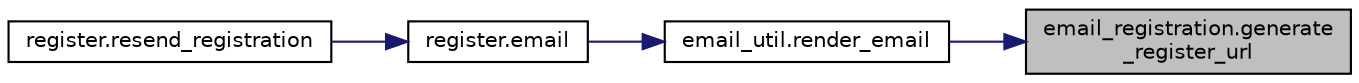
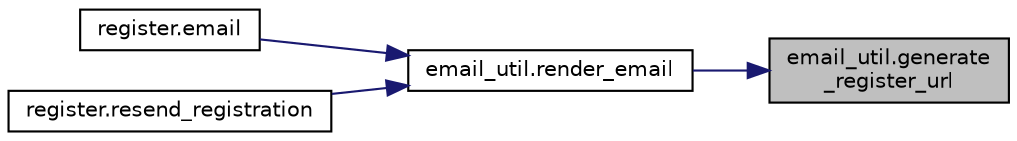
  digraph {
    rankdir=RL
    node [color=black fillcolor=white fontname=Helvetica fontsize=10 shape=record style=filled]
    edge [color=midnightblue dir=back fontname=Helvetica fontsize=10 labelfontname=Helvetica labelfontsize=10 style=solid]
-   n1 [fillcolor=grey75 fontcolor=black height=0.2 label="email_registration.generate\l_register_url" width=0.4]
+   n1 [fillcolor=grey75 fontcolor=black height=0.2 label="email_util.generate\l_register_url" width=0.4]
    n2 [height=0.2 label="email_util.render_email" width=0.4]
    n3 [height=0.2 label="register.email" width=0.4]
    n4 [height=0.2 label="register.resend_registration" width=0.4]
    n1 -> n2
    n2 -> n3
-   n3 -> n4
+   n2 -> n4
  }
